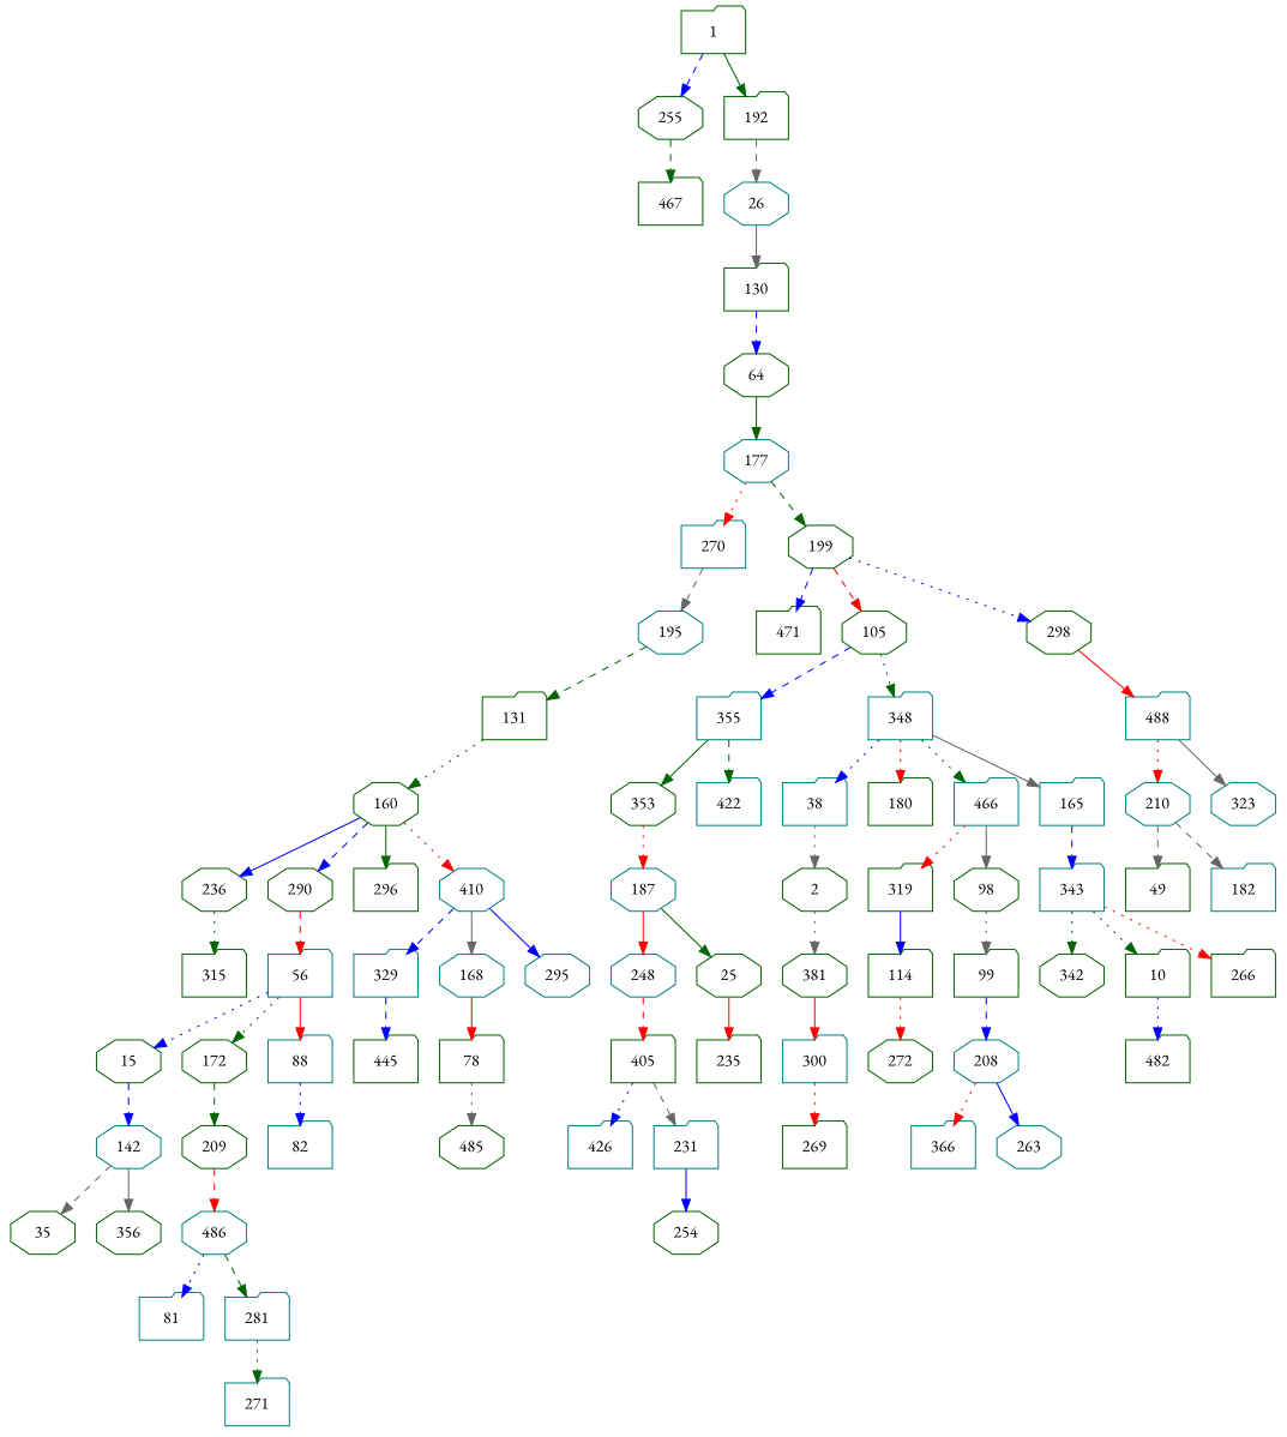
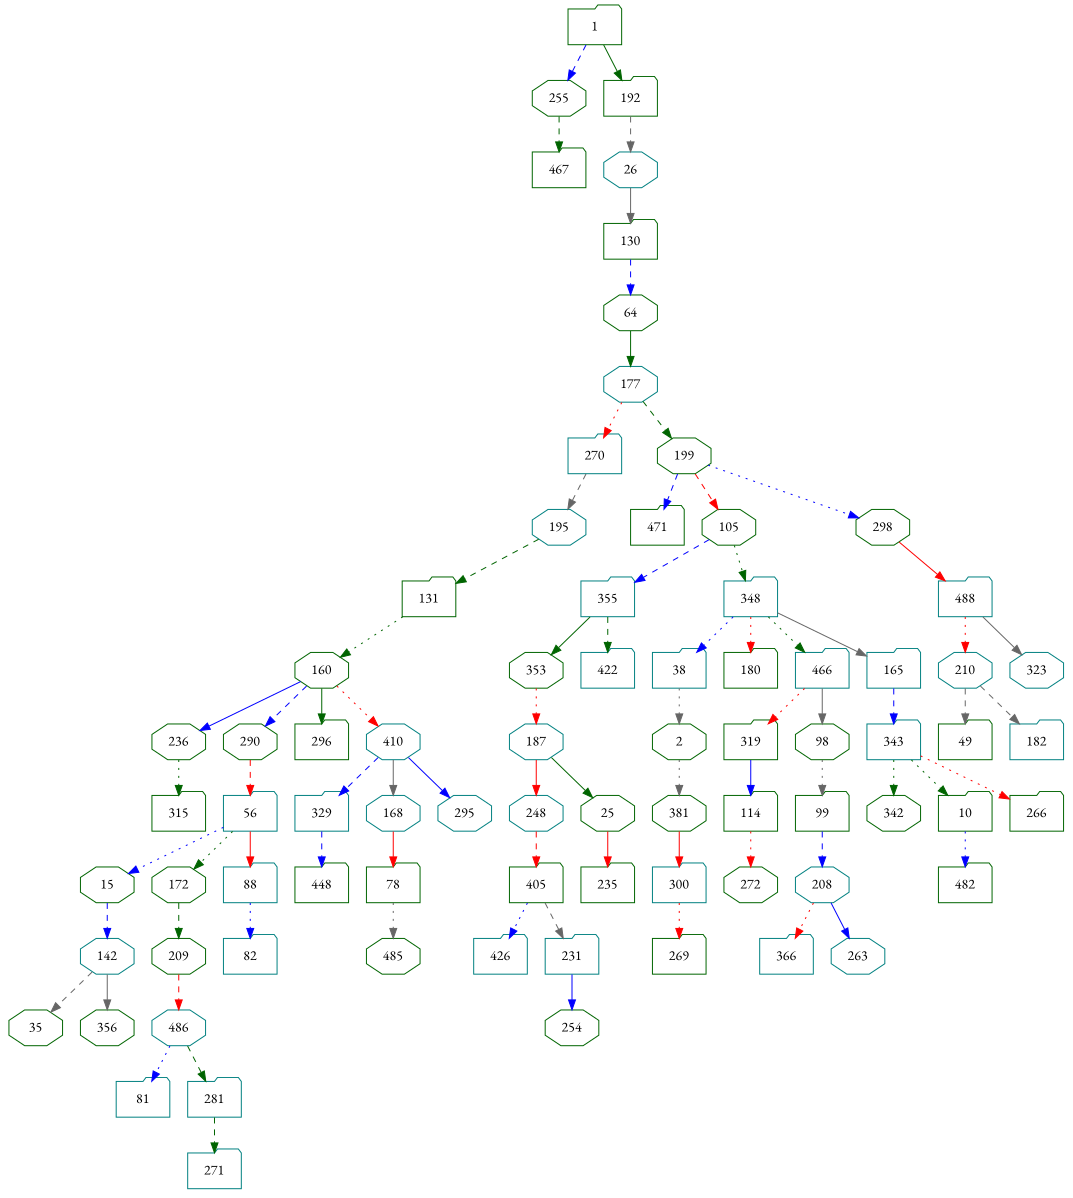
  digraph {
    fontname="EB Garamond"
    node [color=darkgreen fontname="EB Garamond" shape=folder]
    edge [color=blue fontname="EB Garamond" style=dotted]
    255 [shape=octagon]
    1
    192
    467
    26 [color=teal shape=octagon]
    130
    64 [shape=octagon]
    177 [color=teal shape=octagon]
    270 [color=teal]
    199 [shape=octagon]
    195 [color=teal shape=octagon]
    471
    105 [shape=octagon]
    298 [shape=octagon]
    131
    355 [color=teal]
    348 [color=teal]
    488 [color=teal]
    160 [shape=octagon]
    353 [shape=octagon]
    422 [color=teal]
    38 [color=teal]
    180
    466 [color=teal]
    165 [color=teal]
    210 [color=teal shape=octagon]
    323 [color=teal shape=octagon]
    236 [shape=octagon]
    290 [shape=octagon]
    296
    410 [color=teal shape=octagon]
    187 [color=teal shape=octagon]
    2 [shape=octagon]
    319
    98 [shape=octagon]
    343 [color=teal]
    49
    182 [color=teal]
    315
    n40 [color=teal label=56]
    329 [color=teal]
    168 [color=teal shape=octagon]
    295 [color=teal shape=octagon]
    248 [color=teal shape=octagon]
    25 [shape=octagon]
    381 [shape=octagon]
    114
    99
    342 [shape=octagon]
    10
    266
    15 [shape=octagon]
    172 [shape=octagon]
    88 [color=teal]
-   445
+   445 [label=448]
    78
    405
    235
    300 [color=teal]
    272 [shape=octagon]
    208 [color=teal shape=octagon]
    482
    142 [color=teal shape=octagon]
    209 [shape=octagon]
    82 [color=teal]
    485 [shape=octagon]
    426 [color=teal]
    231 [color=teal]
    269
    366 [color=teal]
    263 [color=teal shape=octagon]
    35 [shape=octagon]
    356 [shape=octagon]
    486 [color=teal shape=octagon]
    254 [shape=octagon]
    81 [color=teal]
    281 [color=teal]
    271 [color=teal]
    255 -> 467 [color=darkgreen style=dashed]
    1 -> 255 [style=dashed]
    1 -> 192 [color=darkgreen style=solid]
    192 -> 26 [color=gray40 style=dashed]
    26 -> 130 [color=gray40 style=solid]
    130 -> 64 [style=dashed]
    64 -> 177 [color=darkgreen style=solid]
    177 -> 270 [color=red]
    177 -> 199 [color=darkgreen style=dashed]
    270 -> 195 [color=gray40 style=dashed]
    199 -> 471 [style=dashed]
    199 -> 105 [color=red style=dashed]
    199 -> 298
    195 -> 131 [color=darkgreen style=dashed]
    105 -> 355 [style=dashed]
    105 -> 348 [color=darkgreen]
    298 -> 488 [color=red style=solid]
    131 -> 160 [color=darkgreen]
    355 -> 353 [color=darkgreen style=solid]
    355 -> 422 [color=darkgreen style=dashed]
    348 -> 38
    348 -> 180 [color=red]
    348 -> 466 [color=darkgreen]
    348 -> 165 [color=gray40 style=solid]
    488 -> 210 [color=red]
    488 -> 323 [color=gray40 style=solid]
    160 -> 236 [style=solid]
    160 -> 290 [style=dashed]
    160 -> 296 [color=darkgreen style=solid]
    160 -> 410 [color=red]
    353 -> 187 [color=red]
    38 -> 2 [color=gray40]
    466 -> 319 [color=red]
    466 -> 98 [color=gray40 style=solid]
    165 -> 343 [style=dashed]
    210 -> 49 [color=gray40 style=dashed]
    210 -> 182 [color=gray40 style=dashed]
    236 -> 315 [color=darkgreen]
    290 -> n40 [color=red style=dashed]
    410 -> 329 [style=dashed]
    410 -> 168 [color=gray40 style=solid]
    410 -> 295 [style=solid]
    187 -> 248 [color=red style=solid]
    187 -> 25 [color=darkgreen style=solid]
    2 -> 381 [color=gray40]
    319 -> 114 [style=solid]
    98 -> 99 [color=gray40]
    343 -> 342 [color=darkgreen]
    343 -> 10 [color=darkgreen]
    343 -> 266 [color=red]
    n40 -> 15
    n40 -> 172 [color=darkgreen]
    n40 -> 88 [color=red style=solid]
    329 -> 445 [style=dashed]
    168 -> 78 [color=red style=solid]
    248 -> 405 [color=red style=dashed]
    25 -> 235 [color=red style=solid]
    381 -> 300 [color=red style=solid]
    114 -> 272 [color=red]
    99 -> 208 [style=dashed]
    10 -> 482
    15 -> 142 [style=dashed]
    172 -> 209 [color=darkgreen style=dashed]
    88 -> 82
    78 -> 485 [color=gray40]
    405 -> 426
    405 -> 231 [color=gray40 style=dashed]
    300 -> 269 [color=red]
    208 -> 366 [color=red]
    208 -> 263 [style=solid]
    142 -> 35 [color=gray40 style=dashed]
    142 -> 356 [color=gray40 style=solid]
    209 -> 486 [color=red style=dashed]
    231 -> 254 [style=solid]
    486 -> 81
    486 -> 281 [color=darkgreen style=dashed]
-   281 -> 271 [color=darkgreen]
+   281 -> 271 [color=darkgreen style=dashed]
  }
